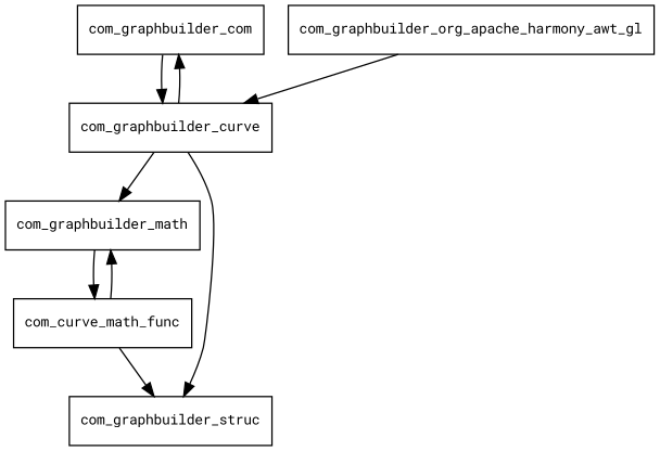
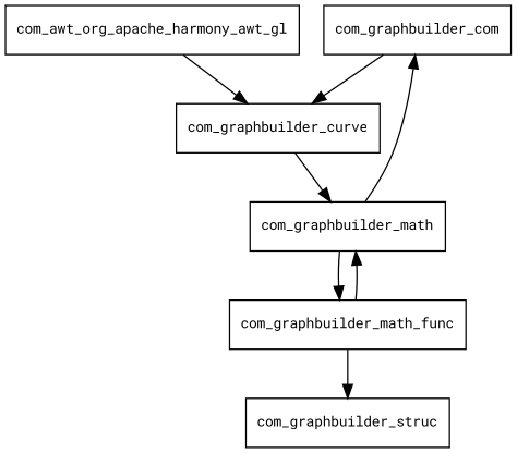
  digraph {
    fontname="Roboto Mono"
    node [fontname="Roboto Mono" fontsize=10.0 shape=box]
    edge [fontname="Roboto Mono"]
    n1 [label=com_graphbuilder_com]
    com_graphbuilder_curve
    com_graphbuilder_math
    com_graphbuilder_struc
-   com_graphbuilder_math_func [label=com_curve_math_func]
-   com_graphbuilder_org_apache_harmony_awt_gl
+   com_graphbuilder_math_func
+   com_graphbuilder_org_apache_harmony_awt_gl [label=com_awt_org_apache_harmony_awt_gl]
    n1 -> com_graphbuilder_curve
-   com_graphbuilder_curve -> n1
+   com_graphbuilder_math -> n1
    com_graphbuilder_curve -> com_graphbuilder_math
-   com_graphbuilder_curve -> com_graphbuilder_struc
    com_graphbuilder_math -> com_graphbuilder_math_func
    com_graphbuilder_math_func -> com_graphbuilder_math
    com_graphbuilder_math_func -> com_graphbuilder_struc
    com_graphbuilder_org_apache_harmony_awt_gl -> com_graphbuilder_curve
  }
